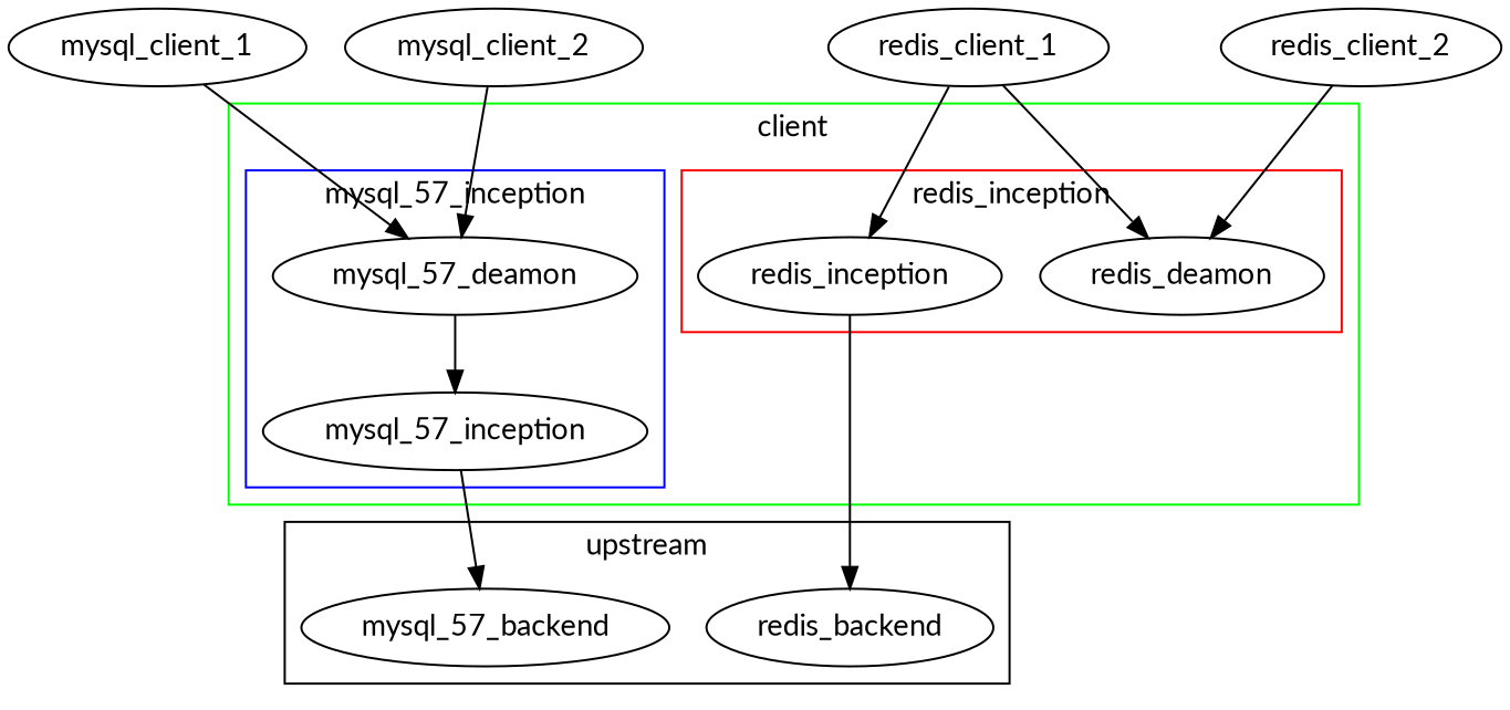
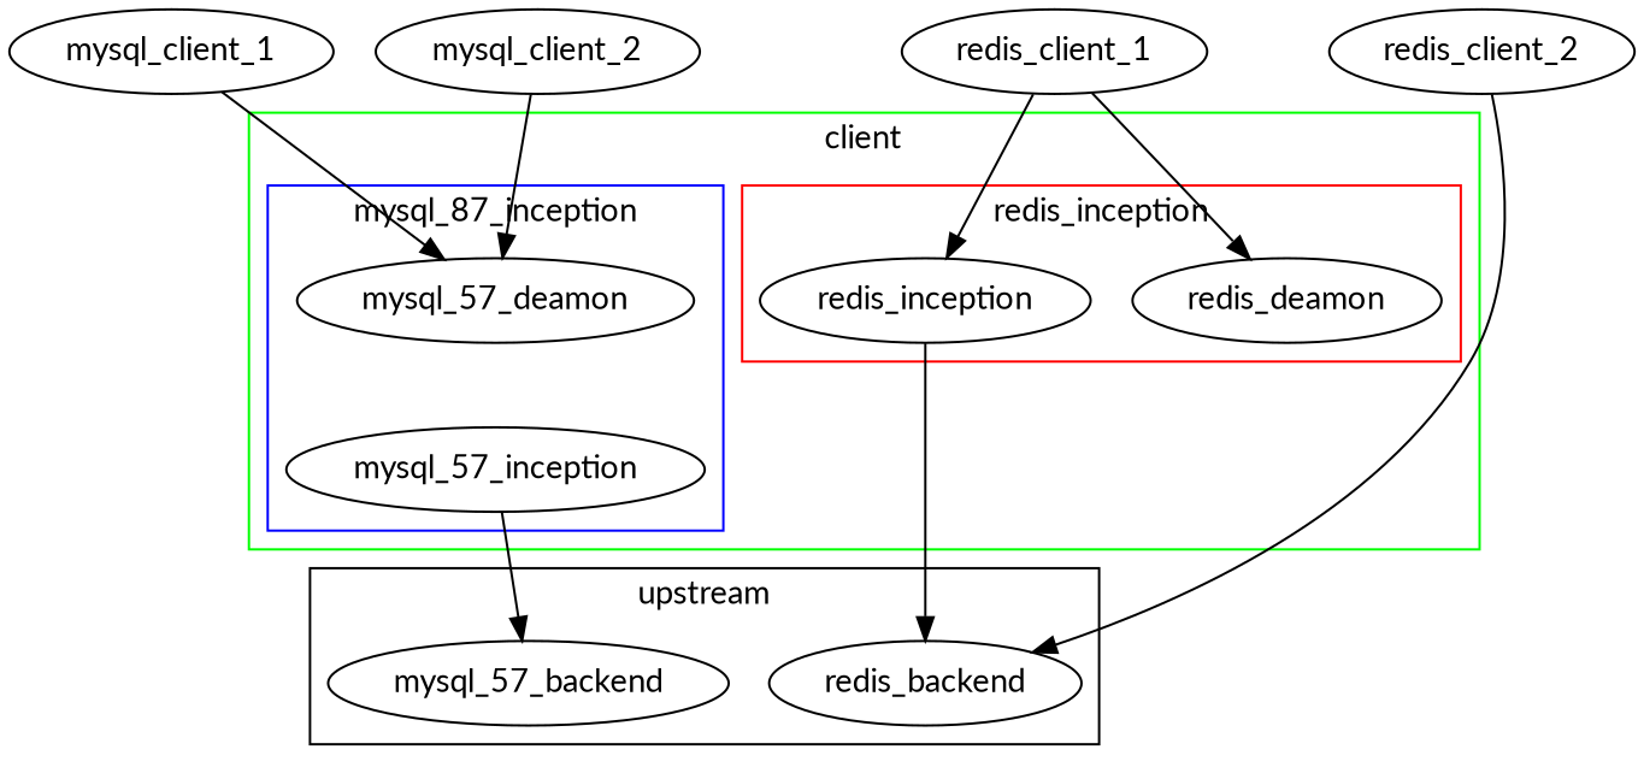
  digraph {
    fontname=Lato
    node [fontname=Lato]
    edge [fontname=Lato]
    mysql_57_deamon
    mysql_57_inception
    redis_deamon
    redis_inception
    mysql_57_backend
    redis_backend
    mysql_client_1
    mysql_client_2
    redis_client_1
    redis_client_2
    subgraph cluster_1 {
      color=green
      label=client
      subgraph cluster_2 {
        color=blue
-       label=mysql_57_inception
+       label=mysql_87_inception
        mysql_57_deamon
        mysql_57_inception
      }
      subgraph cluster_3 {
        color=red
        label=redis_inception
        redis_deamon
        redis_inception
      }
    }
    subgraph cluster_4 {
      label=upstream
      mysql_57_backend
      redis_backend
    }
-   mysql_57_deamon -> mysql_57_inception
    mysql_57_inception -> mysql_57_backend
    redis_inception -> redis_backend
    mysql_client_1 -> mysql_57_deamon
    mysql_client_2 -> mysql_57_deamon
    redis_client_1 -> redis_deamon
    redis_client_1 -> redis_inception
-   redis_client_2 -> redis_deamon
+   redis_client_2 -> redis_backend
  }
